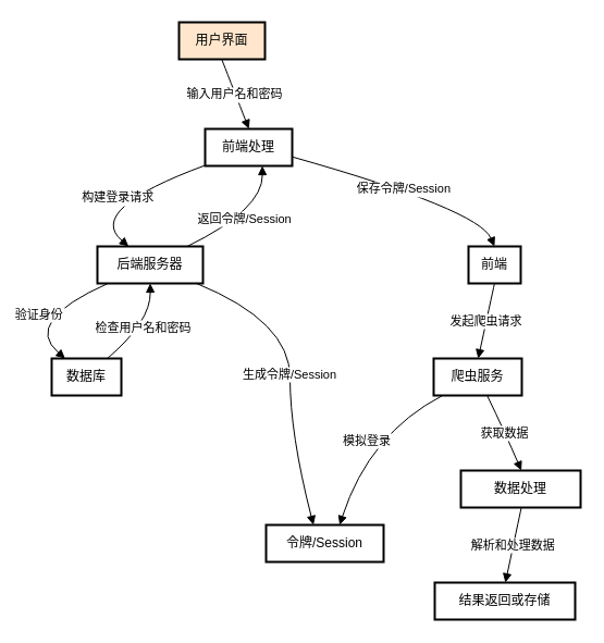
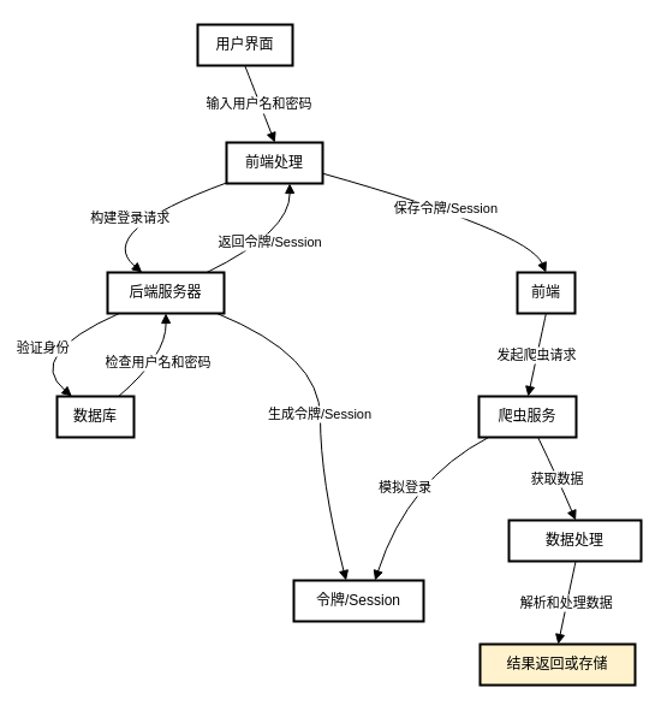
  <mxCell id="0" />
  <mxCell id="1" parent="0" />
- <mxCell id="2" value="用户界面" style="whiteSpace=wrap;strokeWidth=2;fillColor=#ffe6cc;" vertex="1" parent="1"><mxGeometry x="164" y="20" width="79" height="34" as="geometry" /></mxCell>
+ <mxCell id="2" value="用户界面" style="whiteSpace=wrap;strokeWidth=2;" vertex="1" parent="1"><mxGeometry x="164" y="20" width="79" height="34" as="geometry" /></mxCell>
  <mxCell id="3" value="前端处理" style="whiteSpace=wrap;strokeWidth=2;" vertex="1" parent="1"><mxGeometry x="188" y="118" width="80" height="34" as="geometry" /></mxCell>
  <mxCell id="4" value="后端服务器" style="whiteSpace=wrap;strokeWidth=2;" vertex="1" parent="1"><mxGeometry x="89" y="226" width="97" height="34" as="geometry" /></mxCell>
  <mxCell id="5" value="数据库" style="whiteSpace=wrap;strokeWidth=2;" vertex="1" parent="1"><mxGeometry x="47" y="329" width="64" height="34" as="geometry" /></mxCell>
  <mxCell id="6" value="令牌/Session" style="whiteSpace=wrap;strokeWidth=2;" vertex="1" parent="1"><mxGeometry x="244" y="482" width="108" height="34" as="geometry" /></mxCell>
  <mxCell id="7" value="前端" style="whiteSpace=wrap;strokeWidth=2;" vertex="1" parent="1"><mxGeometry x="430" y="226" width="48" height="34" as="geometry" /></mxCell>
  <mxCell id="8" value="爬虫服务" style="whiteSpace=wrap;strokeWidth=2;" vertex="1" parent="1"><mxGeometry x="398" y="329" width="81" height="34" as="geometry" /></mxCell>
  <mxCell id="9" value="数据处理" style="whiteSpace=wrap;strokeWidth=2;" vertex="1" parent="1"><mxGeometry x="423" y="432" width="110" height="34" as="geometry" /></mxCell>
- <mxCell id="10" value="结果返回或存储" style="whiteSpace=wrap;strokeWidth=2;" vertex="1" parent="1"><mxGeometry x="399" y="535" width="129" height="34" as="geometry" /></mxCell>
+ <mxCell id="10" value="结果返回或存储" style="whiteSpace=wrap;strokeWidth=2;fillColor=#fff2cc;" vertex="1" parent="1"><mxGeometry x="399" y="535" width="129" height="34" as="geometry" /></mxCell>
  <mxCell id="11" value="输入用户名和密码" style="curved=1;startArrow=none;endArrow=block;exitX=0.497;exitY=1;entryX=0.503;entryY=0;rounded=0;" edge="1" parent="1" source="2" target="3"><mxGeometry relative="1" as="geometry"><Array as="points" /></mxGeometry></mxCell>
  <mxCell id="12" value="构建登录请求" style="curved=1;startArrow=none;endArrow=block;exitX=0.003;exitY=0.982;entryX=0.296;entryY=0;rounded=0;" edge="1" parent="1" source="3" target="4"><mxGeometry relative="1" as="geometry"><Array as="points"><mxPoint x="78" y="192" /></Array></mxGeometry></mxCell>
  <mxCell id="13" value="验证身份" style="curved=1;startArrow=none;endArrow=block;exitX=0.1;exitY=1;entryX=0.193;entryY=0;rounded=0;" edge="1" parent="1" source="4" target="5"><mxGeometry relative="1" as="geometry"><Array as="points"><mxPoint x="20" y="295" /></Array></mxGeometry></mxCell>
  <mxCell id="14" value="检查用户名和密码" style="curved=1;startArrow=none;endArrow=block;exitX=0.799;exitY=0;entryX=0.5;entryY=1;rounded=0;" edge="1" parent="1" source="5" target="4"><mxGeometry relative="1" as="geometry"><Array as="points"><mxPoint x="138" y="295" /></Array></mxGeometry></mxCell>
  <mxCell id="15" value="生成令牌/Session" style="curved=1;startArrow=none;endArrow=block;exitX=0.939;exitY=1;entryX=0.403;entryY=0;rounded=0;" edge="1" parent="1" source="4" target="6"><mxGeometry relative="1" as="geometry"><Array as="points"><mxPoint x="266" y="295" /><mxPoint x="266" y="398" /></Array></mxGeometry></mxCell>
  <mxCell id="16" value="返回令牌/Session" style="curved=1;startArrow=none;endArrow=block;exitX=0.851;exitY=0;entryX=0.657;entryY=1;rounded=0;" edge="1" parent="1" source="4" target="3"><mxGeometry relative="1" as="geometry"><Array as="points"><mxPoint x="241" y="192" /></Array></mxGeometry></mxCell>
  <mxCell id="17" value="保存令牌/Session" style="curved=1;startArrow=none;endArrow=block;exitX=1.003;exitY=0.757;entryX=0.498;entryY=0;rounded=0;" edge="1" parent="1" source="3" target="7"><mxGeometry relative="1" as="geometry"><Array as="points"><mxPoint x="439" y="192" /></Array></mxGeometry></mxCell>
  <mxCell id="18" value="发起爬虫请求" style="curved=1;startArrow=none;endArrow=block;exitX=0.498;exitY=1;entryX=0.505;entryY=0;rounded=0;" edge="1" parent="1" source="7" target="8"><mxGeometry relative="1" as="geometry"><Array as="points" /></mxGeometry></mxCell>
  <mxCell id="19" value="模拟登录" style="curved=1;startArrow=none;endArrow=block;exitX=0.1;exitY=1;entryX=0.626;entryY=0;rounded=0;" edge="1" parent="1" source="8" target="6"><mxGeometry relative="1" as="geometry"><Array as="points"><mxPoint x="339" y="398" /></Array></mxGeometry></mxCell>
  <mxCell id="20" value="获取数据" style="curved=1;startArrow=none;endArrow=block;exitX=0.607;exitY=1;entryX=0.505;entryY=0;rounded=0;" edge="1" parent="1" source="8" target="9"><mxGeometry relative="1" as="geometry"><Array as="points"><mxPoint x="464" y="398" /></Array></mxGeometry></mxCell>
  <mxCell id="21" value="解析和处理数据" style="curved=1;startArrow=none;endArrow=block;exitX=0.505;exitY=1;entryX=0.503;entryY=0;rounded=0;" edge="1" parent="1" source="9" target="10"><mxGeometry relative="1" as="geometry"><Array as="points" /></mxGeometry></mxCell>
